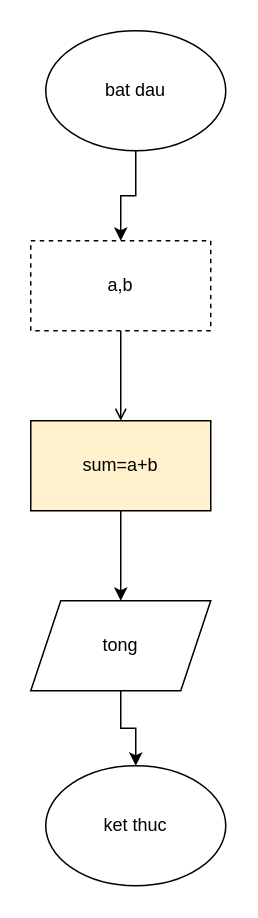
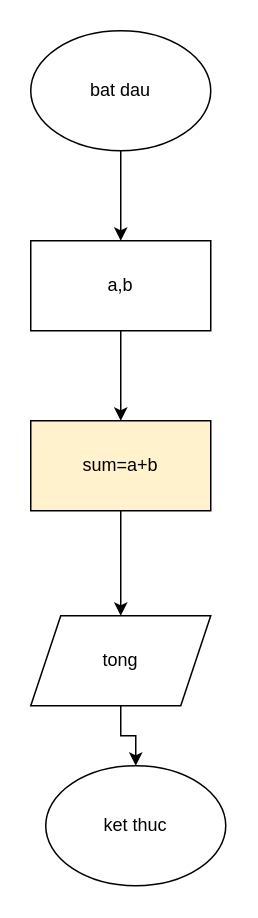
  <mxCell id="0" />
  <mxCell id="1" parent="0" />
  <mxCell id="2" style="edgeStyle=orthogonalEdgeStyle;rounded=0;orthogonalLoop=1;jettySize=auto;html=1;" edge="1" parent="1" source="3" target="5"><mxGeometry relative="1" as="geometry"><mxPoint x="80" y="190" as="targetPoint" /></mxGeometry></mxCell>
- <mxCell id="3" value="bat dau" style="ellipse;whiteSpace=wrap;html=1;" vertex="1" parent="1"><mxGeometry x="30" y="20" width="120" height="80" as="geometry" /></mxCell>
- <mxCell id="4" style="edgeStyle=orthogonalEdgeStyle;rounded=0;orthogonalLoop=1;jettySize=auto;html=1;endArrow=open;" edge="1" parent="1" source="5" target="7"><mxGeometry relative="1" as="geometry"><mxPoint x="80" y="310" as="targetPoint" /></mxGeometry></mxCell>
- <mxCell id="5" value="a,b" style="rounded=0;whiteSpace=wrap;html=1;dashed=1;" vertex="1" parent="1"><mxGeometry x="20" y="160" width="120" height="60" as="geometry" /></mxCell>
+ <mxCell id="3" value="bat dau" style="ellipse;whiteSpace=wrap;html=1;" vertex="1" parent="1"><mxGeometry x="20" y="20" width="120" height="80" as="geometry" /></mxCell>
+ <mxCell id="4" style="edgeStyle=orthogonalEdgeStyle;rounded=0;orthogonalLoop=1;jettySize=auto;html=1;" edge="1" parent="1" source="5" target="7"><mxGeometry relative="1" as="geometry"><mxPoint x="80" y="310" as="targetPoint" /></mxGeometry></mxCell>
+ <mxCell id="5" value="a,b" style="rounded=0;whiteSpace=wrap;html=1;" vertex="1" parent="1"><mxGeometry x="20" y="160" width="120" height="60" as="geometry" /></mxCell>
  <mxCell id="6" style="edgeStyle=orthogonalEdgeStyle;rounded=0;orthogonalLoop=1;jettySize=auto;html=1;" edge="1" parent="1" source="7" target="9"><mxGeometry relative="1" as="geometry"><mxPoint x="80" y="430" as="targetPoint" /></mxGeometry></mxCell>
  <mxCell id="7" value="sum=a+b" style="rounded=0;whiteSpace=wrap;html=1;fillColor=#fff2cc;" vertex="1" parent="1"><mxGeometry x="20" y="280" width="120" height="60" as="geometry" /></mxCell>
  <mxCell id="8" style="edgeStyle=orthogonalEdgeStyle;rounded=0;orthogonalLoop=1;jettySize=auto;html=1;" edge="1" parent="1" source="9" target="10"><mxGeometry relative="1" as="geometry"><mxPoint x="80" y="550" as="targetPoint" /></mxGeometry></mxCell>
- <mxCell id="9" value="tong" style="shape=parallelogram;perimeter=parallelogramPerimeter;whiteSpace=wrap;html=1;fixedSize=1;" vertex="1" parent="1"><mxGeometry x="20" y="400" width="120" height="60" as="geometry" /></mxCell>
+ <mxCell id="9" value="tong" style="shape=parallelogram;perimeter=parallelogramPerimeter;whiteSpace=wrap;html=1;fixedSize=1;" vertex="1" parent="1"><mxGeometry x="20" y="410" width="120" height="60" as="geometry" /></mxCell>
  <mxCell id="10" value="ket thuc" style="ellipse;whiteSpace=wrap;html=1;" vertex="1" parent="1"><mxGeometry x="30" y="510" width="120" height="80" as="geometry" /></mxCell>
